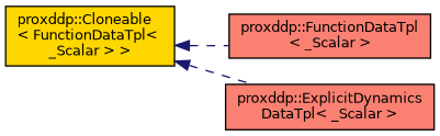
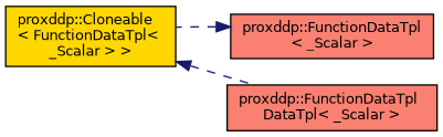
  digraph {
    rankdir=LR
    node [color=black fillcolor=salmon fontname=Helvetica fontsize=10 shape=record style=filled]
    edge [color=midnightblue dir=back fontname=Helvetica fontsize=10 labelfontname=Helvetica labelfontsize=10 style=dashed]
-   n1 [fontcolor=black height=0.2 label="proxddp::ExplicitDynamics\lDataTpl\< _Scalar \>" width=0.4]
+   n1 [fontcolor=black height=0.2 label="proxddp::FunctionDataTpl\lDataTpl\< _Scalar \>" width=0.4]
    n2 [height=0.2 label="proxddp::FunctionDataTpl\l\< _Scalar \>" width=0.4]
    n3 [fillcolor=gold height=0.2 label="proxddp::Cloneable\l\< FunctionDataTpl\< \l_Scalar \> \>" width=0.4]
    n3 -> n1
-   n3 -> n2
+   n2 -> n3
  }
